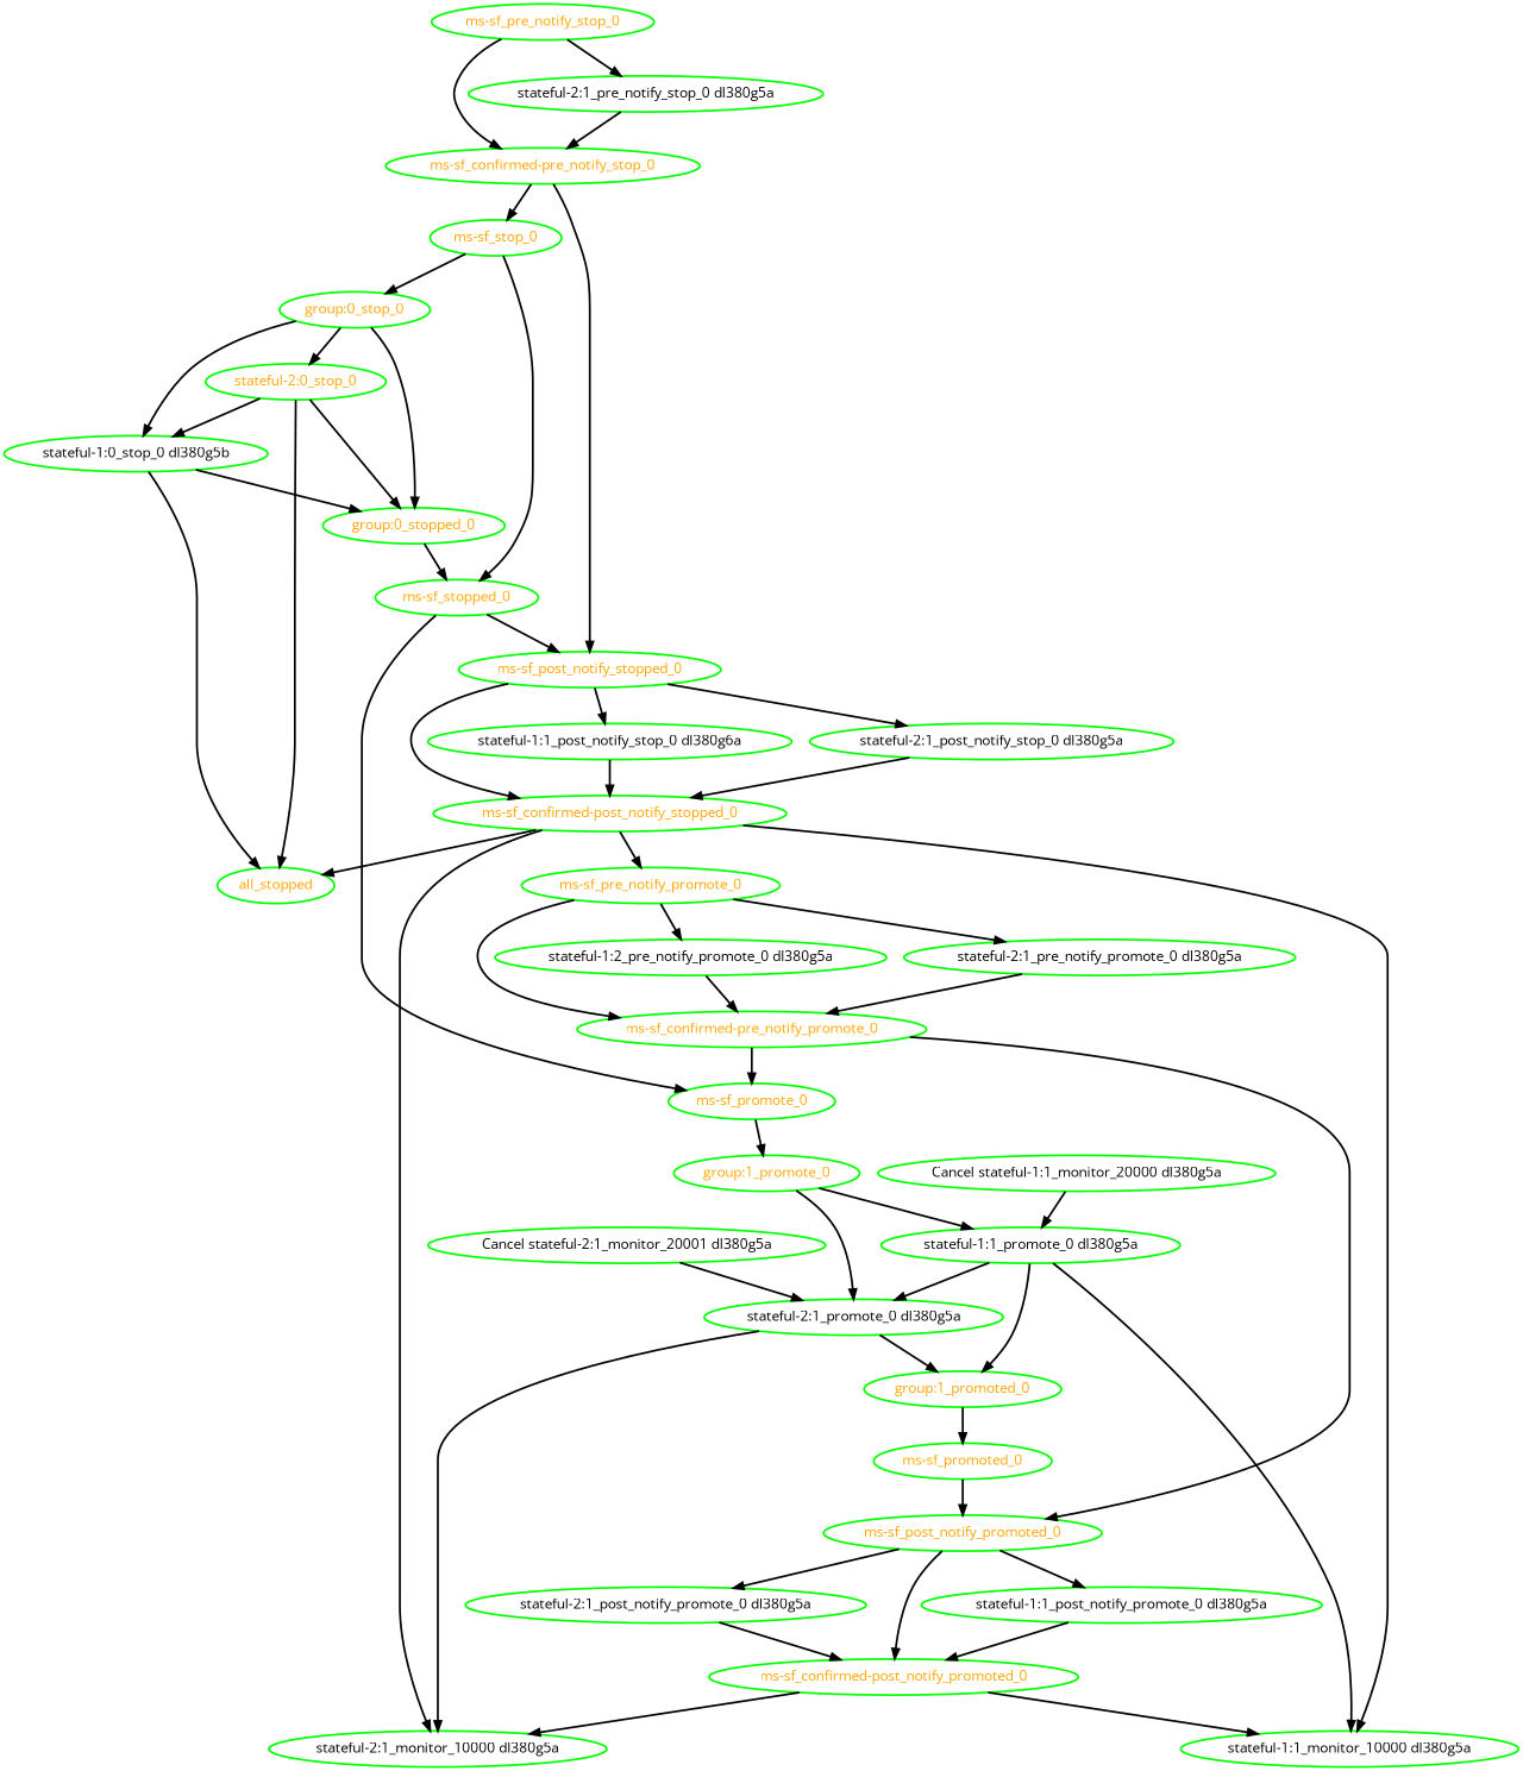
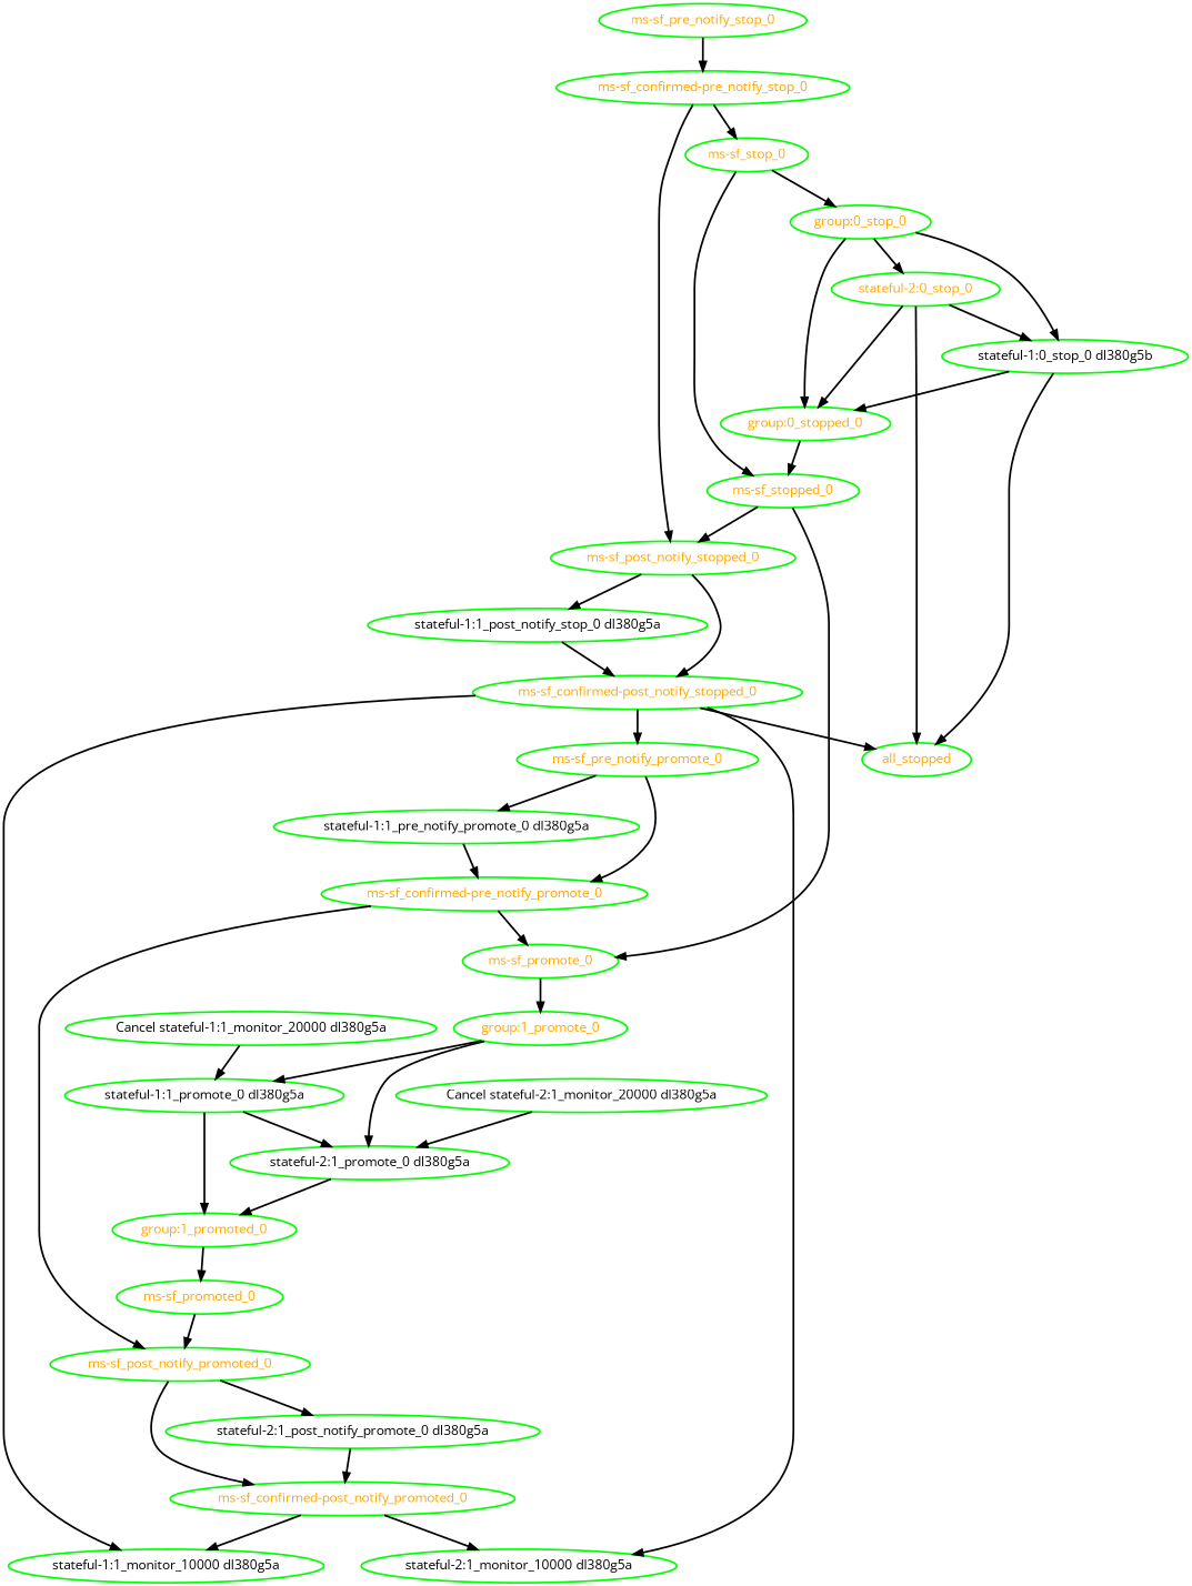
  digraph {
    fontname="Open Sans"
    node [color=green fontcolor=orange fontname="Open Sans" style=bold]
    edge [fontname="Open Sans" style=bold]
    "Cancel stateful-1:1_monitor_20000 dl380g5a" [fontcolor=black]
    "stateful-1:1_promote_0 dl380g5a" [fontcolor=black]
    "stateful-2:1_promote_0 dl380g5a" [fontcolor=black]
    "group:1_promoted_0"
    "stateful-1:1_monitor_10000 dl380g5a" [fontcolor=black]
    "stateful-2:1_monitor_10000 dl380g5a" [fontcolor=black]
    "ms-sf_promoted_0"
-   "Cancel stateful-2:1_monitor_20000 dl380g5a" [fontcolor=black label="Cancel stateful-2:1_monitor_20001 dl380g5a"]
+   "Cancel stateful-2:1_monitor_20000 dl380g5a" [fontcolor=black]
    "group:0_stop_0"
    "group:0_stopped_0"
    "stateful-1:0_stop_0 dl380g5b" [fontcolor=black]
    "stateful-2:0_stop_0"
    "ms-sf_stopped_0"
    all_stopped
    "ms-sf_promote_0"
    "ms-sf_post_notify_stopped_0"
    "group:1_promote_0"
    "ms-sf_confirmed-post_notify_stopped_0"
-   "stateful-1:1_post_notify_stop_0 dl380g5a" [fontcolor=black label="stateful-1:1_post_notify_stop_0 dl380g6a"]
-   "stateful-2:1_post_notify_stop_0 dl380g5a" [fontcolor=black]
+   "stateful-1:1_post_notify_stop_0 dl380g5a" [fontcolor=black]
    "ms-sf_post_notify_promoted_0"
    "ms-sf_confirmed-post_notify_promoted_0"
-   "stateful-1:1_post_notify_promote_0 dl380g5a" [fontcolor=black]
    "stateful-2:1_post_notify_promote_0 dl380g5a" [fontcolor=black]
    "ms-sf_pre_notify_promote_0"
    "ms-sf_confirmed-pre_notify_promote_0"
-   "stateful-1:1_pre_notify_promote_0 dl380g5a" [fontcolor=black label="stateful-1:2_pre_notify_promote_0 dl380g5a"]
-   "stateful-2:1_pre_notify_promote_0 dl380g5a" [fontcolor=black]
+   "stateful-1:1_pre_notify_promote_0 dl380g5a" [fontcolor=black]
    "ms-sf_confirmed-pre_notify_stop_0"
    "ms-sf_stop_0"
    "ms-sf_pre_notify_stop_0"
-   "stateful-2:1_pre_notify_stop_0 dl380g5a" [fontcolor=black]
    "Cancel stateful-1:1_monitor_20000 dl380g5a" -> "stateful-1:1_promote_0 dl380g5a"
    "stateful-1:1_promote_0 dl380g5a" -> "stateful-2:1_promote_0 dl380g5a"
    "stateful-1:1_promote_0 dl380g5a" -> "group:1_promoted_0"
-   "stateful-1:1_promote_0 dl380g5a" -> "stateful-1:1_monitor_10000 dl380g5a"
    "stateful-2:1_promote_0 dl380g5a" -> "group:1_promoted_0"
-   "stateful-2:1_promote_0 dl380g5a" -> "stateful-2:1_monitor_10000 dl380g5a"
    "group:1_promoted_0" -> "ms-sf_promoted_0"
    "ms-sf_promoted_0" -> "ms-sf_post_notify_promoted_0"
    "Cancel stateful-2:1_monitor_20000 dl380g5a" -> "stateful-2:1_promote_0 dl380g5a"
    "group:0_stop_0" -> "group:0_stopped_0"
    "group:0_stop_0" -> "stateful-1:0_stop_0 dl380g5b"
    "group:0_stop_0" -> "stateful-2:0_stop_0"
    "group:0_stopped_0" -> "ms-sf_stopped_0"
    "stateful-1:0_stop_0 dl380g5b" -> "group:0_stopped_0"
    "stateful-1:0_stop_0 dl380g5b" -> all_stopped
    "stateful-2:0_stop_0" -> "group:0_stopped_0"
    "stateful-2:0_stop_0" -> "stateful-1:0_stop_0 dl380g5b"
    "stateful-2:0_stop_0" -> all_stopped
    "ms-sf_stopped_0" -> "ms-sf_promote_0"
    "ms-sf_stopped_0" -> "ms-sf_post_notify_stopped_0"
    "ms-sf_promote_0" -> "group:1_promote_0"
    "ms-sf_post_notify_stopped_0" -> "ms-sf_confirmed-post_notify_stopped_0"
    "ms-sf_post_notify_stopped_0" -> "stateful-1:1_post_notify_stop_0 dl380g5a"
-   "ms-sf_post_notify_stopped_0" -> "stateful-2:1_post_notify_stop_0 dl380g5a"
    "group:1_promote_0" -> "stateful-1:1_promote_0 dl380g5a"
    "group:1_promote_0" -> "stateful-2:1_promote_0 dl380g5a"
    "ms-sf_confirmed-post_notify_stopped_0" -> "stateful-1:1_monitor_10000 dl380g5a"
    "ms-sf_confirmed-post_notify_stopped_0" -> "stateful-2:1_monitor_10000 dl380g5a"
    "ms-sf_confirmed-post_notify_stopped_0" -> all_stopped
    "ms-sf_confirmed-post_notify_stopped_0" -> "ms-sf_pre_notify_promote_0"
    "stateful-1:1_post_notify_stop_0 dl380g5a" -> "ms-sf_confirmed-post_notify_stopped_0"
-   "stateful-2:1_post_notify_stop_0 dl380g5a" -> "ms-sf_confirmed-post_notify_stopped_0"
    "ms-sf_post_notify_promoted_0" -> "ms-sf_confirmed-post_notify_promoted_0"
-   "ms-sf_post_notify_promoted_0" -> "stateful-1:1_post_notify_promote_0 dl380g5a"
    "ms-sf_post_notify_promoted_0" -> "stateful-2:1_post_notify_promote_0 dl380g5a"
    "ms-sf_confirmed-post_notify_promoted_0" -> "stateful-1:1_monitor_10000 dl380g5a"
    "ms-sf_confirmed-post_notify_promoted_0" -> "stateful-2:1_monitor_10000 dl380g5a"
-   "stateful-1:1_post_notify_promote_0 dl380g5a" -> "ms-sf_confirmed-post_notify_promoted_0"
    "stateful-2:1_post_notify_promote_0 dl380g5a" -> "ms-sf_confirmed-post_notify_promoted_0"
    "ms-sf_pre_notify_promote_0" -> "ms-sf_confirmed-pre_notify_promote_0"
    "ms-sf_pre_notify_promote_0" -> "stateful-1:1_pre_notify_promote_0 dl380g5a"
-   "ms-sf_pre_notify_promote_0" -> "stateful-2:1_pre_notify_promote_0 dl380g5a"
    "ms-sf_confirmed-pre_notify_promote_0" -> "ms-sf_promote_0"
    "ms-sf_confirmed-pre_notify_promote_0" -> "ms-sf_post_notify_promoted_0"
    "stateful-1:1_pre_notify_promote_0 dl380g5a" -> "ms-sf_confirmed-pre_notify_promote_0"
-   "stateful-2:1_pre_notify_promote_0 dl380g5a" -> "ms-sf_confirmed-pre_notify_promote_0"
    "ms-sf_confirmed-pre_notify_stop_0" -> "ms-sf_post_notify_stopped_0"
    "ms-sf_confirmed-pre_notify_stop_0" -> "ms-sf_stop_0"
    "ms-sf_stop_0" -> "group:0_stop_0"
    "ms-sf_stop_0" -> "ms-sf_stopped_0"
    "ms-sf_pre_notify_stop_0" -> "ms-sf_confirmed-pre_notify_stop_0"
-   "ms-sf_pre_notify_stop_0" -> "stateful-2:1_pre_notify_stop_0 dl380g5a"
-   "stateful-2:1_pre_notify_stop_0 dl380g5a" -> "ms-sf_confirmed-pre_notify_stop_0"
  }
